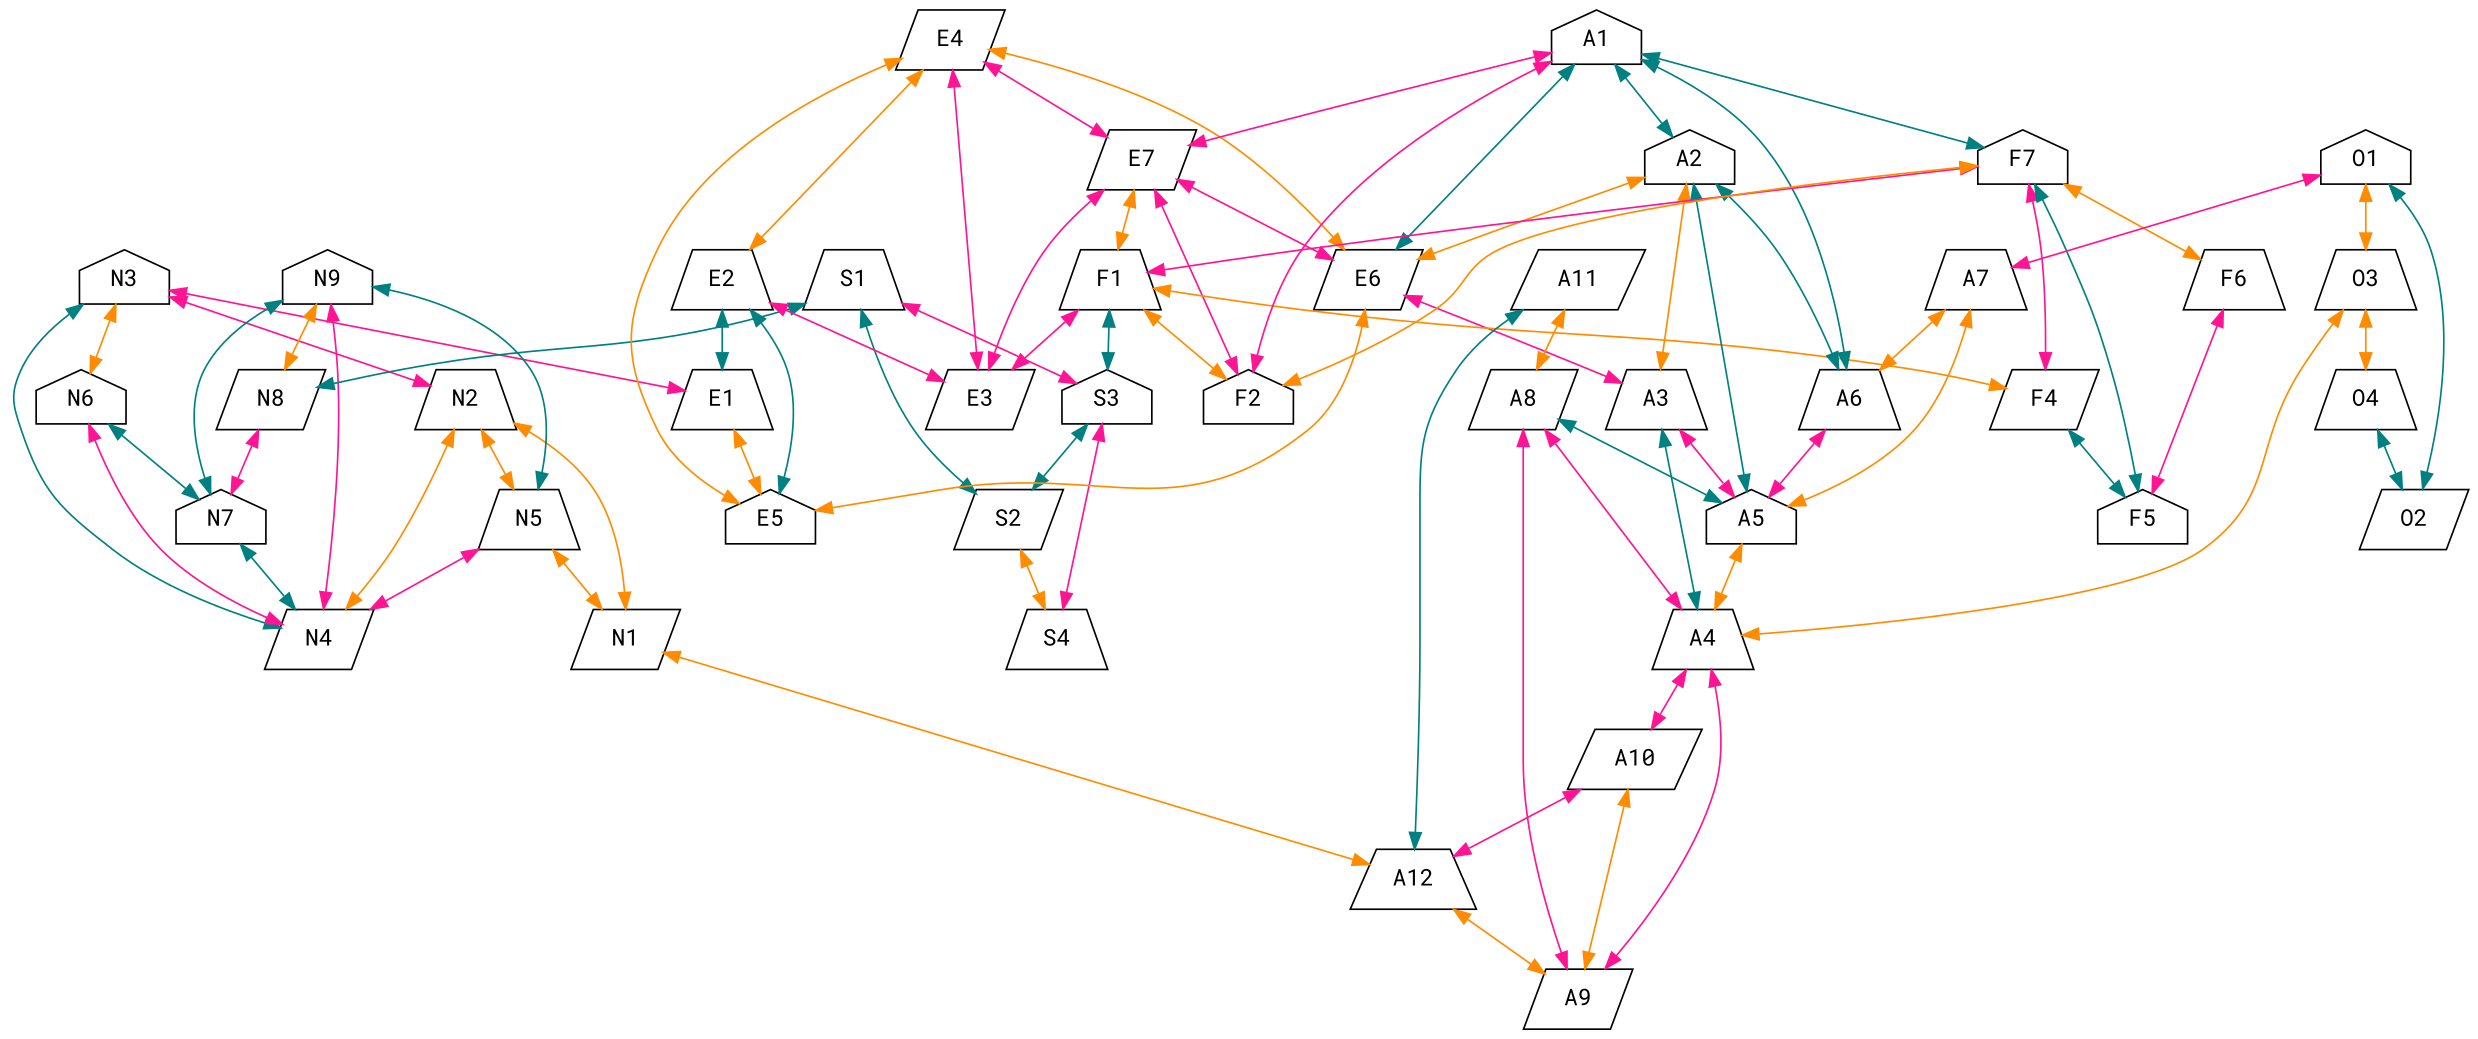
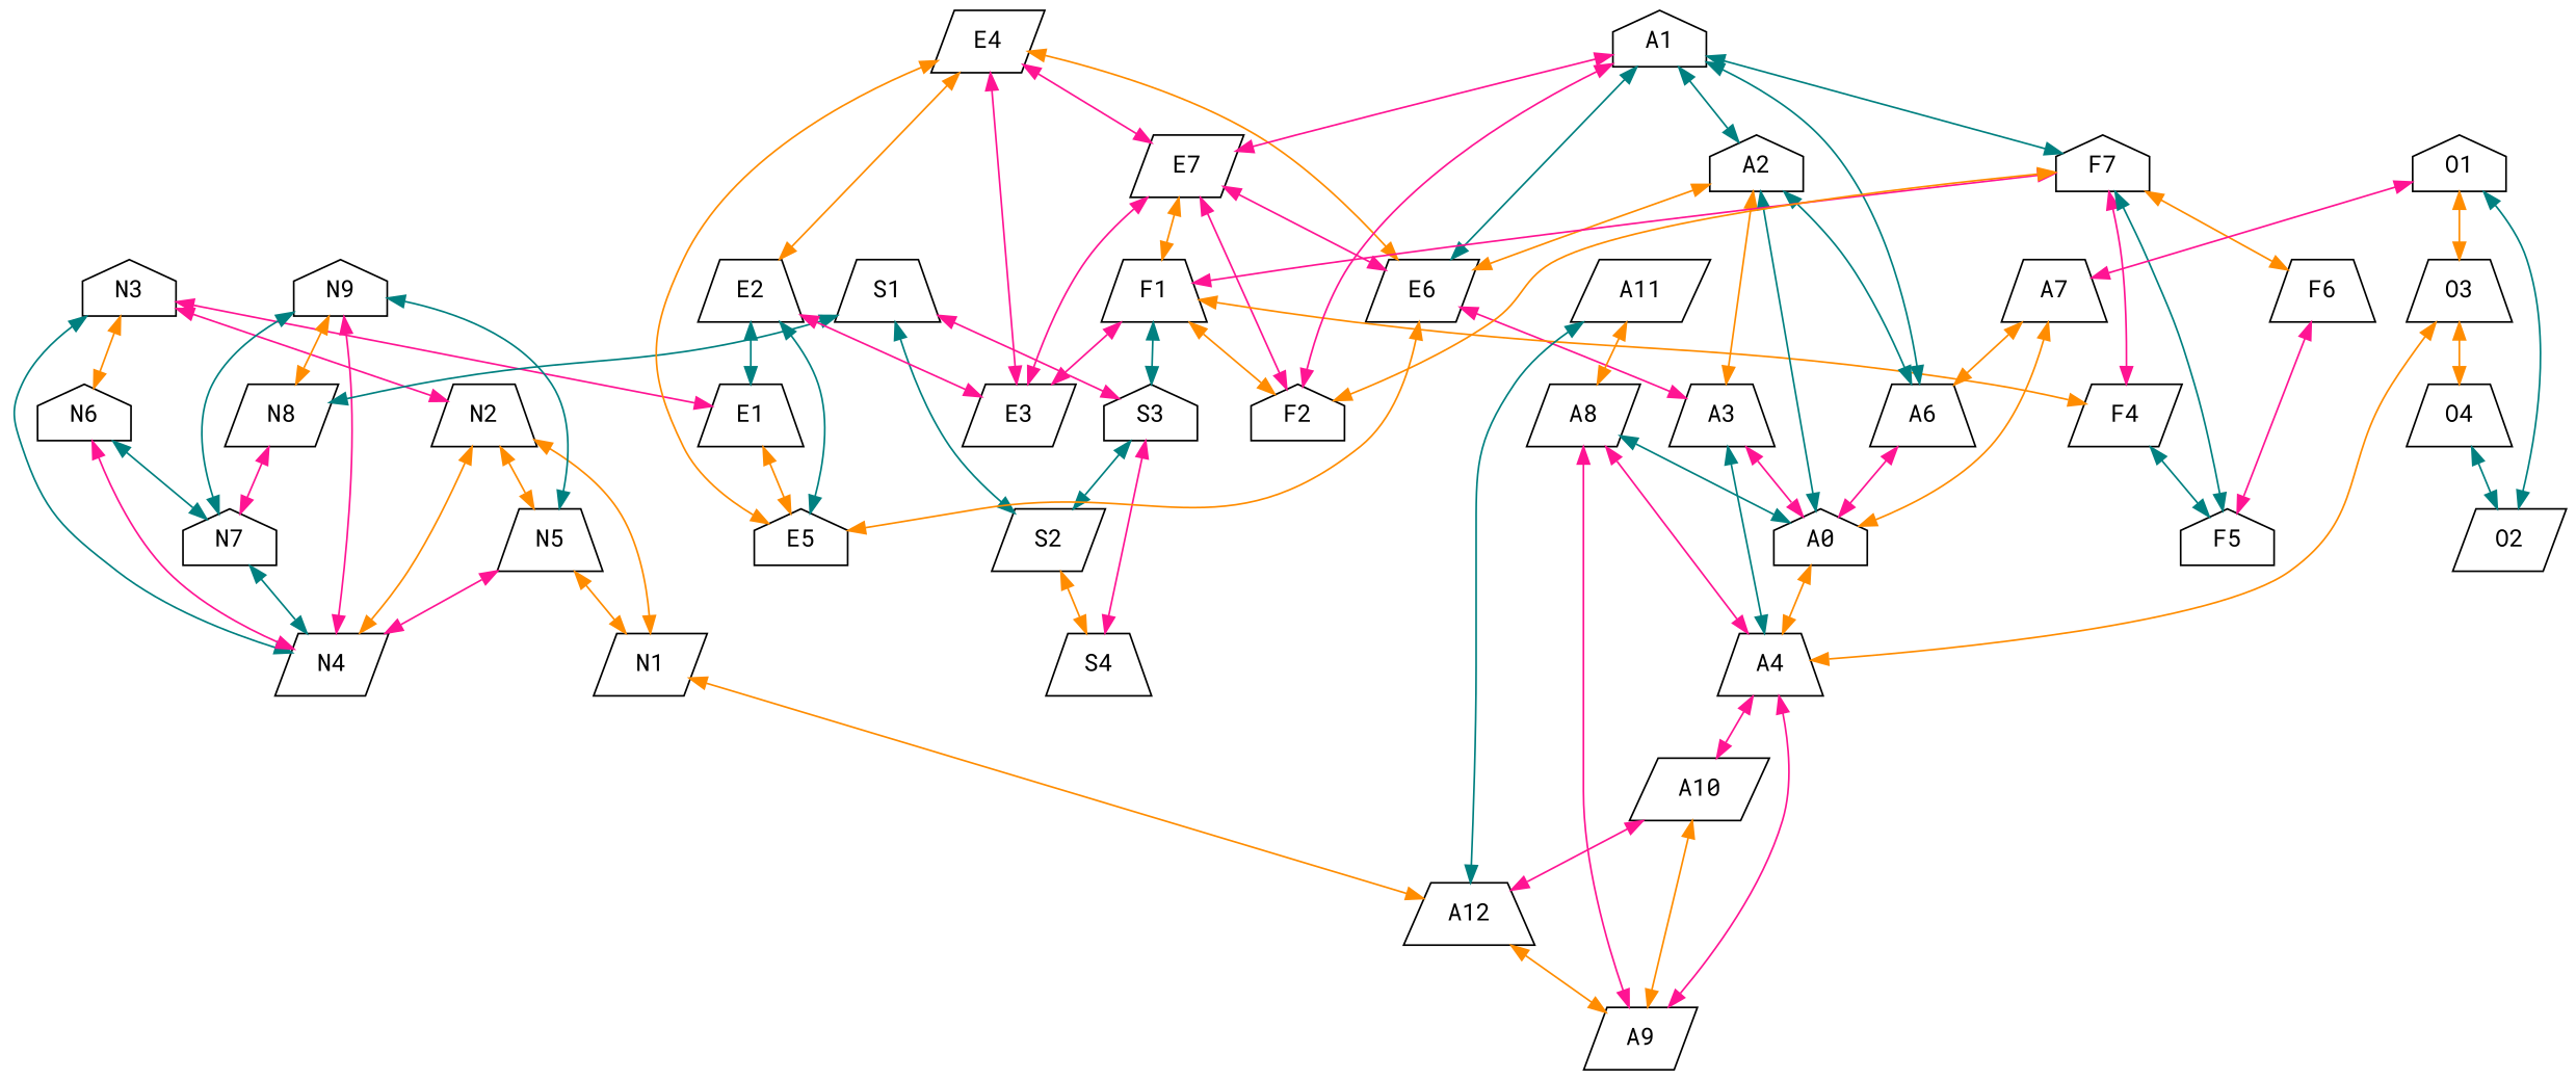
  graph {
    fontname="Roboto Mono"
    node [fontname="Roboto Mono" shape=trapezium]
    edge [color=darkorange dir=both fontname="Roboto Mono"]
    n1 [label=N1 shape=parallelogram]
    n2 [label=A12]
    n3 [label=A9 shape=parallelogram]
    n4 [label=N2]
    n5 [label=N5]
    n6 [label=N4 shape=parallelogram]
    n7 [label=N3 shape=house]
    n8 [label=N6 shape=house]
    n9 [label=E1]
    n10 [label=N7 shape=house]
    n11 [label=E5 shape=house]
    n12 [label=N9 shape=house]
    n13 [label=N8 shape=parallelogram]
    n14 [label=S1]
    n15 [label=S2 shape=parallelogram]
    n16 [label=S3 shape=house]
    n17 [label=S4]
    n18 [label=E6 shape=parallelogram]
    n19 [label=A3]
-   n20 [label=A5 shape=house]
+   n20 [label=A0 shape=house]
    n21 [label=A4]
    n22 [label=E2]
    n23 [label=E3 shape=parallelogram]
    n24 [label=E4 shape=parallelogram]
    n25 [label=E7 shape=parallelogram]
    n26 [label=F1]
    n27 [label=F2 shape=house]
    n28 [label=F4 shape=parallelogram]
    n29 [label=A1 shape=house]
    n30 [label=A2 shape=house]
    n31 [label=A6]
    n32 [label=F7 shape=house]
    n33 [label=F5 shape=house]
    n34 [label=F6]
    n35 [label=A10 shape=parallelogram]
    n36 [label=A8 shape=parallelogram]
    n37 [label=A11 shape=parallelogram]
    n38 [label=A7]
    n39 [label=O1 shape=house]
    n40 [label=O2 shape=parallelogram]
    n41 [label=O3]
    n42 [label=O4]
    n1 -- n2
    n2 -- n3
    n4 -- n1
    n4 -- n5
    n4 -- n6
    n5 -- n1
    n5 -- n6 [color=deeppink]
    n7 -- n4 [color=deeppink]
    n7 -- n6 [color=teal]
    n7 -- n8
    n7 -- n9 [color=deeppink]
    n8 -- n6 [color=deeppink]
    n8 -- n10 [color=teal]
    n9 -- n11
    n10 -- n6 [color=teal]
    n12 -- n5 [color=teal]
    n12 -- n6 [color=deeppink]
    n12 -- n10 [color=teal]
    n12 -- n13
    n13 -- n10 [color=deeppink]
    n14 -- n13 [color=teal]
    n14 -- n15 [color=teal]
    n14 -- n16 [color=deeppink]
    n15 -- n17
    n16 -- n15 [color=teal]
    n16 -- n17 [color=deeppink]
    n18 -- n11
    n18 -- n19 [color=deeppink]
    n19 -- n20 [color=deeppink]
    n19 -- n21 [color=teal]
    n20 -- n21
    n21 -- n3 [color=deeppink]
    n21 -- n35 [color=deeppink]
    n22 -- n9 [color=teal]
    n22 -- n11 [color=teal]
    n22 -- n23 [color=deeppink]
    n24 -- n11
    n24 -- n18
    n24 -- n22
    n24 -- n23 [color=deeppink]
    n24 -- n25 [color=deeppink]
    n25 -- n18 [color=deeppink]
    n25 -- n23 [color=deeppink]
    n25 -- n26
    n25 -- n27 [color=deeppink]
    n26 -- n16 [color=teal]
    n26 -- n23 [color=deeppink]
    n26 -- n27
    n26 -- n28
    n28 -- n33 [color=teal]
    n29 -- n18 [color=teal]
    n29 -- n25 [color=deeppink]
    n29 -- n27 [color=deeppink]
    n29 -- n30 [color=teal]
    n29 -- n31 [color=teal]
    n29 -- n32 [color=teal]
    n30 -- n18
    n30 -- n19
    n30 -- n20 [color=teal]
    n30 -- n31 [color=teal]
    n31 -- n20 [color=deeppink]
    n32 -- n26 [color=deeppink]
    n32 -- n27
    n32 -- n28 [color=deeppink]
    n32 -- n33 [color=teal]
    n32 -- n34
    n34 -- n33 [color=deeppink]
    n35 -- n2 [color=deeppink]
    n35 -- n3
    n36 -- n3 [color=deeppink]
    n36 -- n20 [color=teal]
    n36 -- n21 [color=deeppink]
    n37 -- n2 [color=teal]
    n37 -- n36
    n38 -- n20
    n38 -- n31
    n39 -- n38 [color=deeppink]
    n39 -- n40 [color=teal]
    n39 -- n41
    n41 -- n21
    n41 -- n42
    n42 -- n40 [color=teal]
  }
